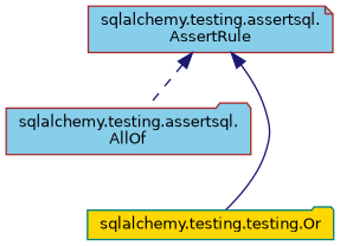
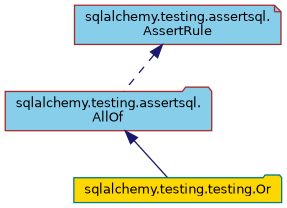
  digraph {
    node [color=brown fillcolor=skyblue fontname=Helvetica fontsize=10 shape=folder style=filled]
    edge [color=midnightblue dir=back fontname=Helvetica fontsize=10 labelfontname=Helvetica labelfontsize=10]
    n1 [fontcolor=black height=0.2 label="sqlalchemy.testing.assertsql.\lAllOf" width=0.4]
    n2 [color=teal fillcolor=gold height=0.2 label="sqlalchemy.testing.testing.Or" width=0.4]
    n3 [height=0.2 label="sqlalchemy.testing.assertsql.\lAssertRule" shape=note width=0.4]
-   n3 -> n2 [style=solid]
+   n1 -> n2 [style=solid]
    n3 -> n1 [style=dashed]
  }
